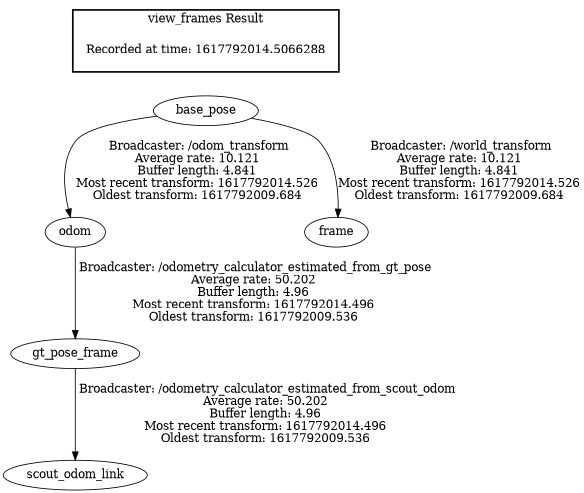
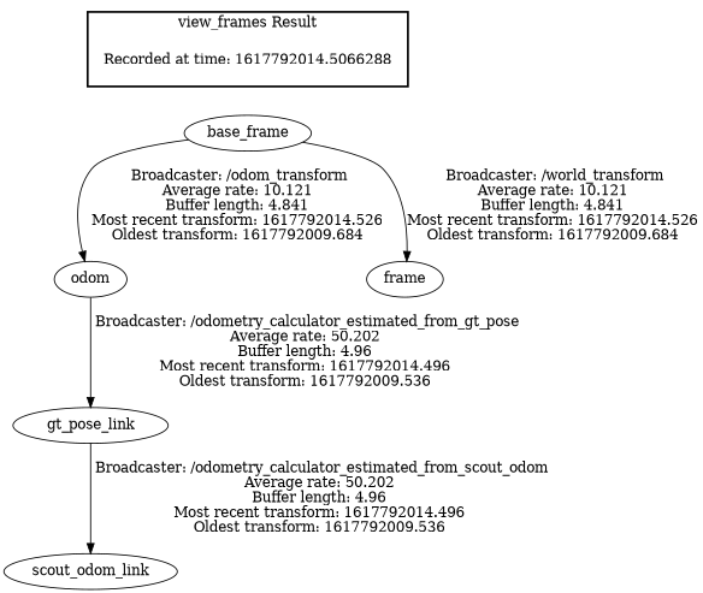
  digraph {
    "Recorded at time: 1617792014.5066288" [shape=plaintext]
-   base_frame [label=base_pose]
+   base_frame
    odom
-   gt_pose_link [label=gt_pose_frame]
+   gt_pose_link
    scout_odom_link
    n6 [label=frame]
    subgraph cluster_1 {
      color=black
      label="view_frames Result"
      style=bold
      "Recorded at time: 1617792014.5066288"
    }
    "Recorded at time: 1617792014.5066288" -> base_frame [style=invis]
    base_frame -> odom [label=" Broadcaster: /odom_transform\nAverage rate: 10.121\nBuffer length: 4.841\nMost recent transform: 1617792014.526\nOldest transform: 1617792009.684\n"]
    base_frame -> n6 [label=" Broadcaster: /world_transform\nAverage rate: 10.121\nBuffer length: 4.841\nMost recent transform: 1617792014.526\nOldest transform: 1617792009.684\n"]
    odom -> gt_pose_link [label=" Broadcaster: /odometry_calculator_estimated_from_gt_pose\nAverage rate: 50.202\nBuffer length: 4.96\nMost recent transform: 1617792014.496\nOldest transform: 1617792009.536\n"]
    gt_pose_link -> scout_odom_link [label=" Broadcaster: /odometry_calculator_estimated_from_scout_odom\nAverage rate: 50.202\nBuffer length: 4.96\nMost recent transform: 1617792014.496\nOldest transform: 1617792009.536\n"]
  }
